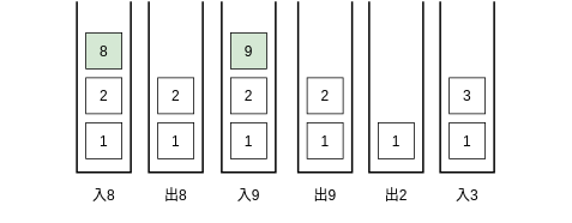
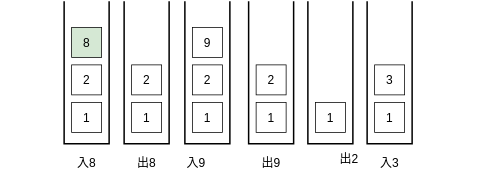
  <mxCell id="0" />
  <mxCell id="1" parent="0" />
  <mxCell id="2" value="" style="strokeWidth=2;html=1;shape=mxgraph.flowchart.annotation_1;align=left;pointerEvents=1;shadow=0;comic=0;fontSize=16;rotation=-90;" vertex="1" parent="1"><mxGeometry x="20" y="50" width="190" height="60" as="geometry" /></mxCell>
  <mxCell id="3" value="" style="strokeWidth=2;html=1;shape=mxgraph.flowchart.annotation_1;align=left;pointerEvents=1;shadow=0;comic=0;fontSize=16;rotation=-90;" vertex="1" parent="1"><mxGeometry x="100" y="50" width="190" height="60" as="geometry" /></mxCell>
  <mxCell id="4" value="1" style="rounded=0;whiteSpace=wrap;html=1;fontSize=16;" vertex="1" parent="1"><mxGeometry x="95" y="120" width="40" height="40" as="geometry" /></mxCell>
  <mxCell id="5" value="2" style="rounded=0;whiteSpace=wrap;html=1;fontSize=16;" vertex="1" parent="1"><mxGeometry x="95" y="70" width="40" height="40" as="geometry" /></mxCell>
  <mxCell id="6" value="8" style="rounded=0;whiteSpace=wrap;html=1;fontSize=16;fillColor=#d5e8d4;" vertex="1" parent="1"><mxGeometry x="95" y="20" width="40" height="40" as="geometry" /></mxCell>
  <mxCell id="7" value="入8" style="text;html=1;strokeColor=none;fillColor=none;align=center;verticalAlign=middle;whiteSpace=wrap;rounded=0;fontSize=16;" vertex="1" parent="1"><mxGeometry x="95" y="190" width="40" height="20" as="geometry" /></mxCell>
  <mxCell id="8" value="1" style="rounded=0;whiteSpace=wrap;html=1;fontSize=16;" vertex="1" parent="1"><mxGeometry x="175" y="120" width="40" height="40" as="geometry" /></mxCell>
  <mxCell id="9" value="2" style="rounded=0;whiteSpace=wrap;html=1;fontSize=16;" vertex="1" parent="1"><mxGeometry x="175" y="70" width="40" height="40" as="geometry" /></mxCell>
  <mxCell id="10" value="出8" style="text;html=1;strokeColor=none;fillColor=none;align=center;verticalAlign=middle;whiteSpace=wrap;rounded=0;fontSize=16;" vertex="1" parent="1"><mxGeometry x="175" y="190" width="40" height="20" as="geometry" /></mxCell>
  <mxCell id="11" value="" style="strokeWidth=2;html=1;shape=mxgraph.flowchart.annotation_1;align=left;pointerEvents=1;shadow=0;comic=0;fontSize=16;rotation=-90;" vertex="1" parent="1"><mxGeometry x="181" y="50" width="190" height="60" as="geometry" /></mxCell>
  <mxCell id="12" value="1" style="rounded=0;whiteSpace=wrap;html=1;fontSize=16;" vertex="1" parent="1"><mxGeometry x="256" y="120" width="40" height="40" as="geometry" /></mxCell>
  <mxCell id="13" value="2" style="rounded=0;whiteSpace=wrap;html=1;fontSize=16;" vertex="1" parent="1"><mxGeometry x="256" y="70" width="40" height="40" as="geometry" /></mxCell>
- <mxCell id="14" value="入9" style="text;html=1;strokeColor=none;fillColor=none;align=center;verticalAlign=middle;whiteSpace=wrap;rounded=0;fontSize=16;" vertex="1" parent="1"><mxGeometry x="256" y="190" width="40" height="20" as="geometry" /></mxCell>
- <mxCell id="15" value="9" style="rounded=0;whiteSpace=wrap;html=1;fontSize=16;fillColor=#d5e8d4;" vertex="1" parent="1"><mxGeometry x="256" y="20" width="40" height="40" as="geometry" /></mxCell>
+ <mxCell id="14" value="入9" style="text;html=1;strokeColor=none;fillColor=none;align=center;verticalAlign=middle;whiteSpace=wrap;rounded=0;fontSize=16;" vertex="1" parent="1"><mxGeometry x="241" y="190" width="40" height="20" as="geometry" /></mxCell>
+ <mxCell id="15" value="9" style="rounded=0;whiteSpace=wrap;html=1;fontSize=16;" vertex="1" parent="1"><mxGeometry x="256" y="20" width="40" height="40" as="geometry" /></mxCell>
  <mxCell id="16" value="" style="strokeWidth=2;html=1;shape=mxgraph.flowchart.annotation_1;align=left;pointerEvents=1;shadow=0;comic=0;fontSize=16;rotation=-90;" vertex="1" parent="1"><mxGeometry x="266" y="50" width="190" height="60" as="geometry" /></mxCell>
  <mxCell id="17" value="1" style="rounded=0;whiteSpace=wrap;html=1;fontSize=16;" vertex="1" parent="1"><mxGeometry x="341" y="120" width="40" height="40" as="geometry" /></mxCell>
  <mxCell id="18" value="2" style="rounded=0;whiteSpace=wrap;html=1;fontSize=16;" vertex="1" parent="1"><mxGeometry x="341" y="70" width="40" height="40" as="geometry" /></mxCell>
  <mxCell id="19" value="出9" style="text;html=1;strokeColor=none;fillColor=none;align=center;verticalAlign=middle;whiteSpace=wrap;rounded=0;fontSize=16;" vertex="1" parent="1"><mxGeometry x="341" y="190" width="40" height="20" as="geometry" /></mxCell>
  <mxCell id="20" value="" style="strokeWidth=2;html=1;shape=mxgraph.flowchart.annotation_1;align=left;pointerEvents=1;shadow=0;comic=0;fontSize=16;rotation=-90;" vertex="1" parent="1"><mxGeometry x="424" y="50" width="190" height="60" as="geometry" /></mxCell>
  <mxCell id="21" value="1" style="rounded=0;whiteSpace=wrap;html=1;fontSize=16;" vertex="1" parent="1"><mxGeometry x="499" y="120" width="40" height="40" as="geometry" /></mxCell>
  <mxCell id="22" value="3" style="rounded=0;whiteSpace=wrap;html=1;fontSize=16;" vertex="1" parent="1"><mxGeometry x="499" y="70" width="40" height="40" as="geometry" /></mxCell>
  <mxCell id="23" value="入3" style="text;html=1;strokeColor=none;fillColor=none;align=center;verticalAlign=middle;whiteSpace=wrap;rounded=0;fontSize=16;" vertex="1" parent="1"><mxGeometry x="499" y="190" width="40" height="20" as="geometry" /></mxCell>
  <mxCell id="24" value="" style="strokeWidth=2;html=1;shape=mxgraph.flowchart.annotation_1;align=left;pointerEvents=1;shadow=0;comic=0;fontSize=16;rotation=-90;" vertex="1" parent="1"><mxGeometry x="345" y="50" width="190" height="60" as="geometry" /></mxCell>
  <mxCell id="25" value="1" style="rounded=0;whiteSpace=wrap;html=1;fontSize=16;" vertex="1" parent="1"><mxGeometry x="420" y="120" width="40" height="40" as="geometry" /></mxCell>
- <mxCell id="26" value="出2" style="text;html=1;strokeColor=none;fillColor=none;align=center;verticalAlign=middle;whiteSpace=wrap;rounded=0;fontSize=16;" vertex="1" parent="1"><mxGeometry x="420" y="190" width="40" height="20" as="geometry" /></mxCell>
+ <mxCell id="26" value="出2" style="text;html=1;strokeColor=none;fillColor=none;align=center;verticalAlign=middle;whiteSpace=wrap;rounded=0;fontSize=16;" vertex="1" parent="1"><mxGeometry x="445" y="185" width="40" height="20" as="geometry" /></mxCell>
